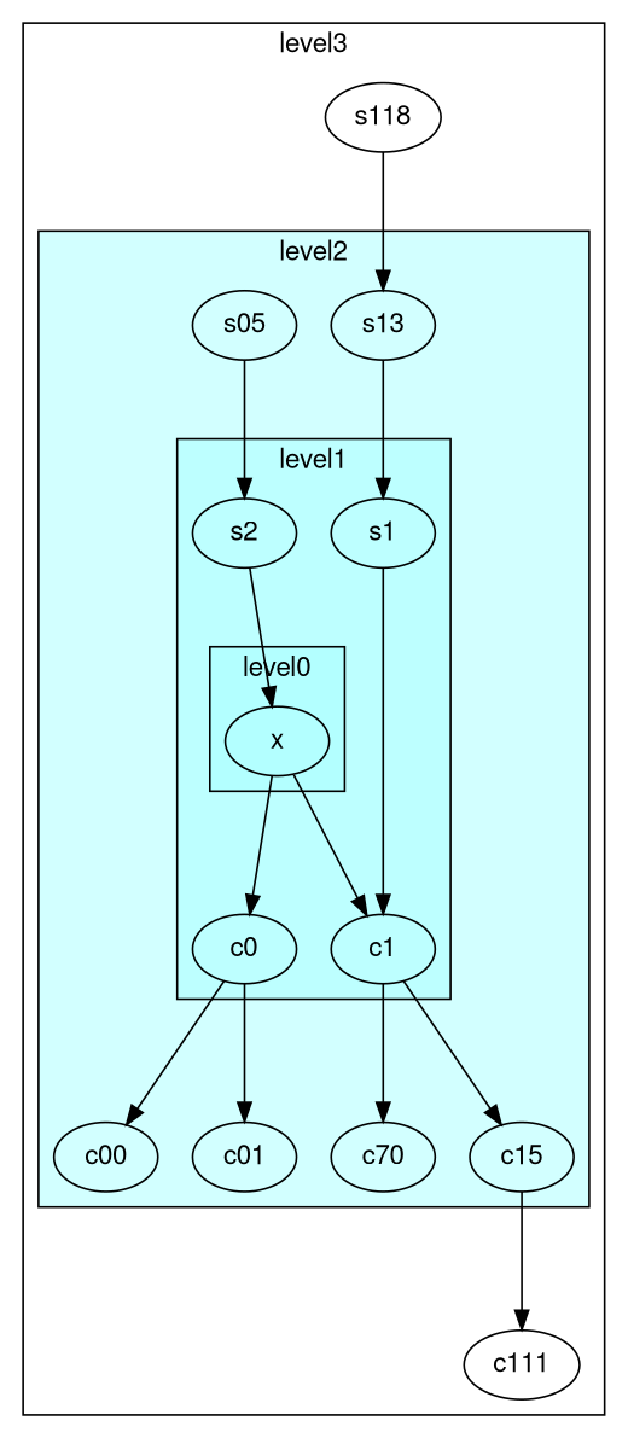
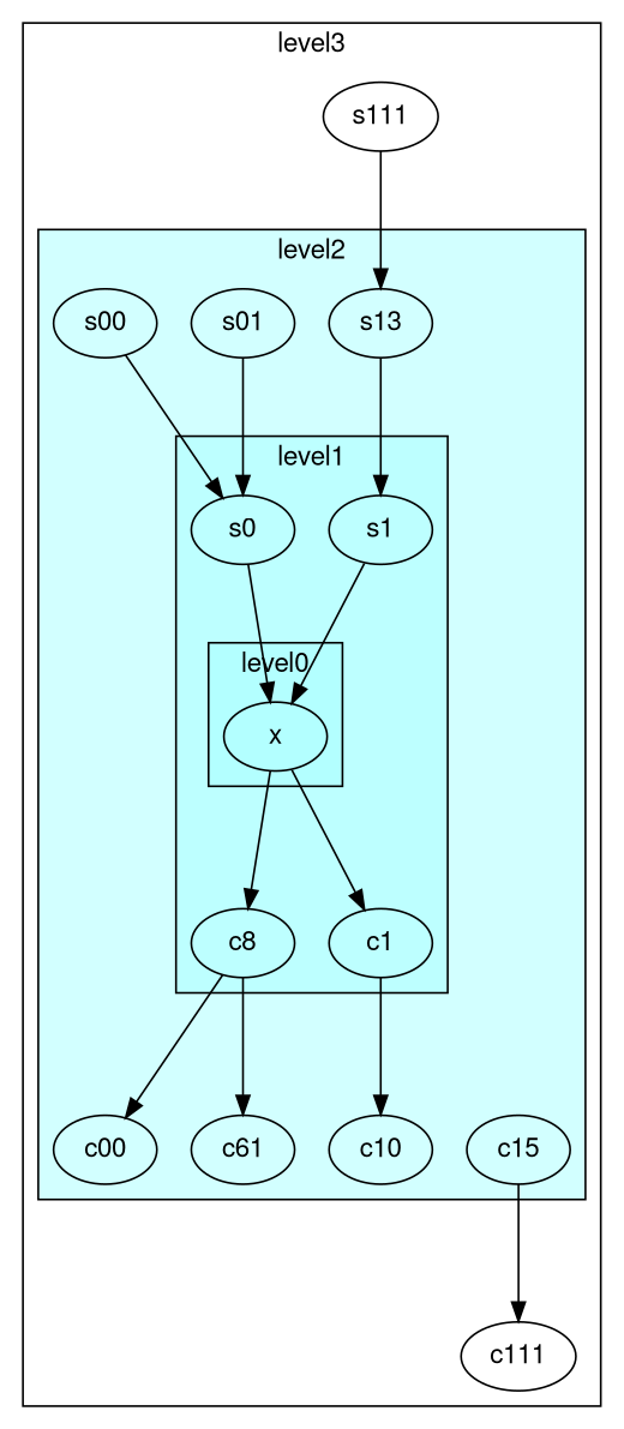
  digraph {
    fontname="Helvetica,Arial,sans-serif"
    nodesep=0.25
    ranksep=1
    node [fontname="Helvetica,Arial,sans-serif"]
    edge [fontname="Helvetica,Arial,sans-serif"]
    n1 [label=x]
    n2 [label=s1]
-   n3 [label=s2]
-   n4 [label=c0]
+   n3 [label=s0]
+   n4 [label=c8]
    n5 [label=c1]
    n6 [label=s13]
-   n7 [label=s05]
+   n7 [label=s01]
+   n8 [label=s00]
    n9 [label=c00]
-   n10 [label=c01]
-   n11 [label=c70]
+   n10 [label=c61]
+   n11 [label=c10]
    n12 [label=c15]
-   n13 [label=s118]
+   n13 [label=s111]
    n14 [label=c111]
    subgraph cluster_1 {
      label=level3
      n13
      n14
      subgraph cluster_2 {
        fillcolor="#AAFFFF88"
        label=level2
        style=filled
        n6
        n7
+       n8
        n9
        n10
        n11
        n12
        subgraph cluster_3 {
          fillcolor="#AAFFFF88"
          label=level1
          style=filled
          n2
          n3
          n4
          n5
          subgraph cluster_4 {
            fillcolor="#AAFFFF88"
            label=level0
            style=filled
            n1
          }
        }
      }
    }
    n1 -> n4
    n1 -> n5
-   n2 -> n5
+   n2 -> n1
    n3 -> n1
    n4 -> n9
    n4 -> n10
    n5 -> n11
-   n5 -> n12
    n6 -> n2
    n7 -> n3
+   n8 -> n3
    n12 -> n14
    n13 -> n6
  }
